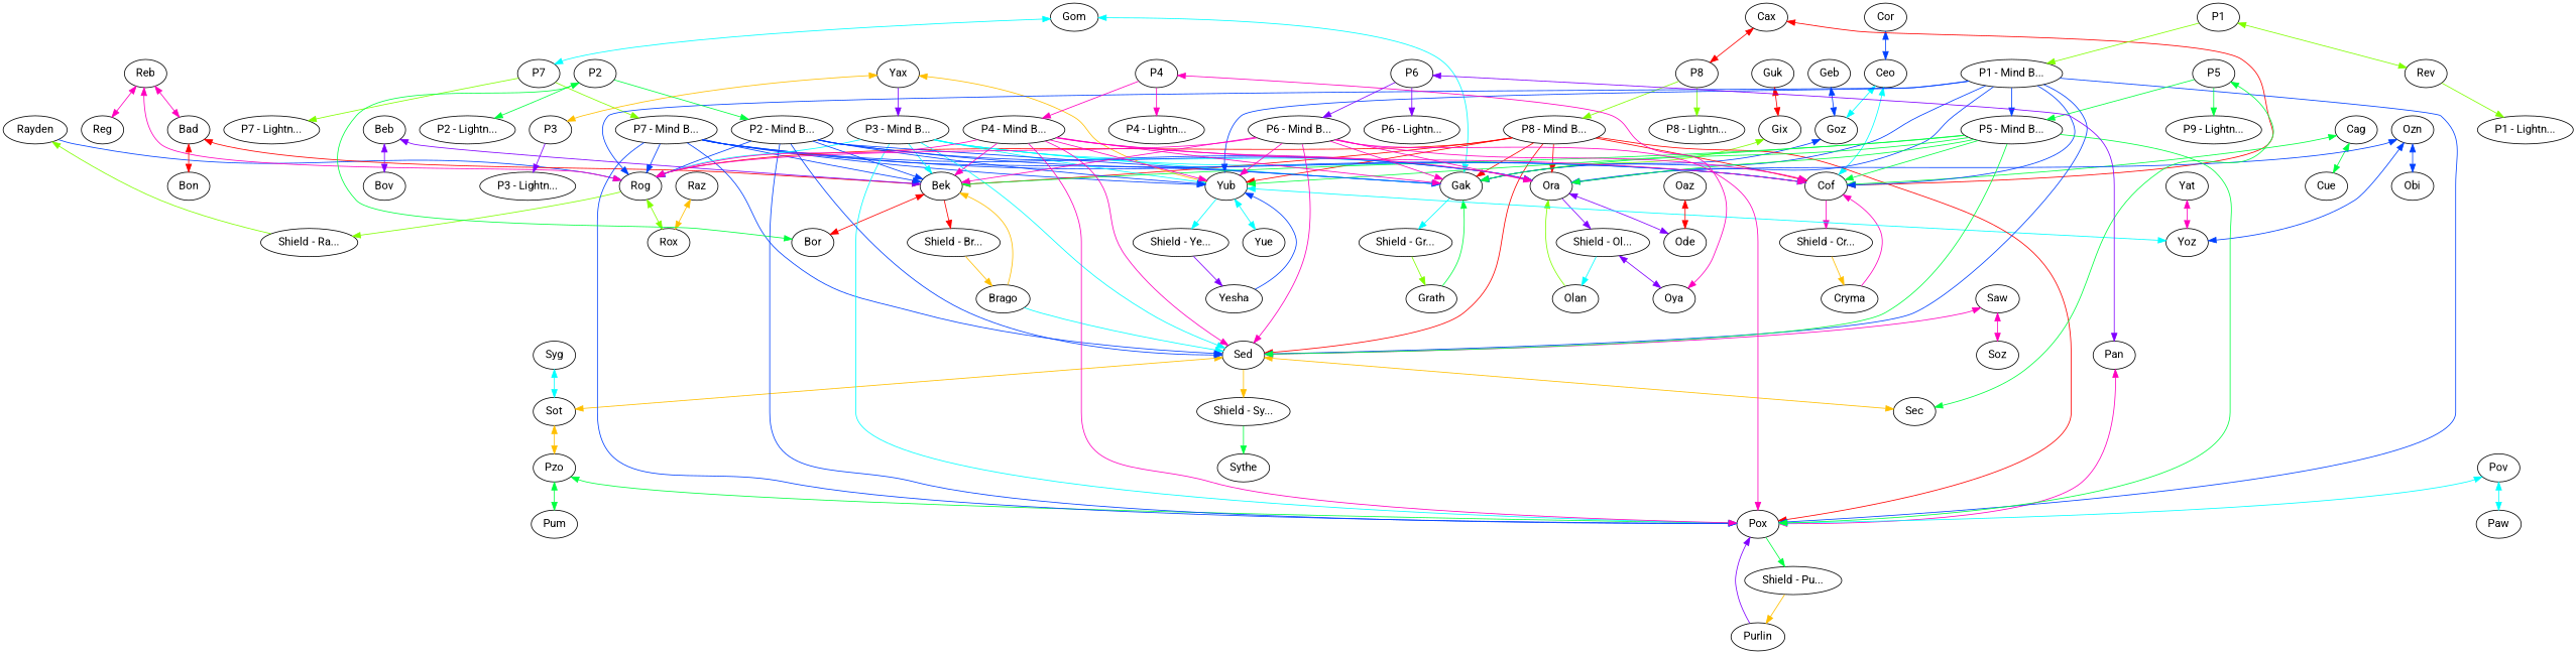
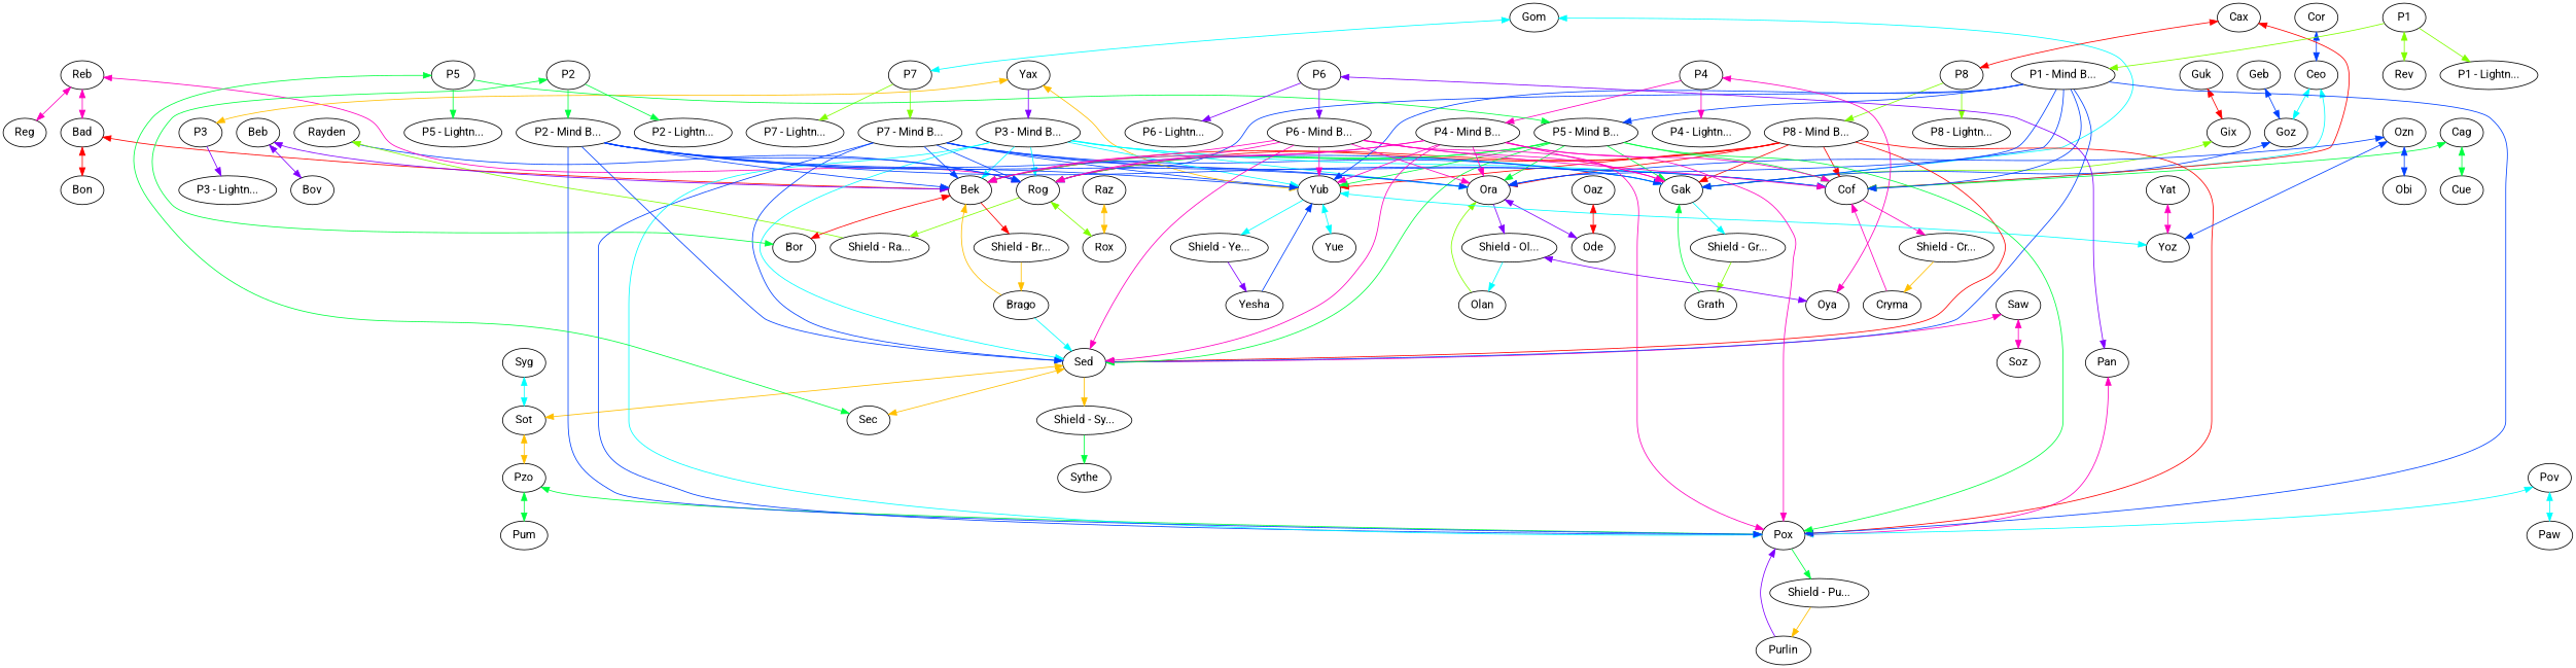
  graph {
    fontname=Roboto
    node [fontname=Roboto]
    edge [color="0.625,1,1" dir=forward fontname=Roboto]
    n1 [label=Rayden]
    n2 [label=Rog]
    n3 [label="Shield - Ra..."]
    n4 [label=Rox]
    n5 [label=Brago]
    n6 [label=Bek]
    n7 [label=Sed]
    n8 [label="Shield - Br..."]
    n9 [label=Bor]
    n10 [label=Sythe]
    n11 [label="Shield - Sy..."]
    n12 [label=Sec]
    n13 [label=Sot]
    n14 [label=Purlin]
    n15 [label=Pox]
    n16 [label="Shield - Pu..."]
    n17 [label=Cryma]
    n18 [label=Cof]
    n19 [label="Shield - Cr..."]
    n20 [label=Grath]
    n21 [label=Gak]
    n22 [label="Shield - Gr..."]
    n23 [label=Olan]
    n24 [label=Ora]
    n25 [label="Shield - Ol..."]
    n26 [label=Ode]
    n27 [label=Yesha]
    n28 [label=Yub]
    n29 [label="Shield - Ye..."]
    n30 [label=Yoz]
    n31 [label=Yue]
    n32 [label=Oya]
    n33 [label=Rev]
    n34 [label=Pzo]
    n35 [label=Raz]
    n36 [label=Reb]
    n37 [label=Reg]
    n38 [label=Bad]
    n39 [label=Bon]
    n40 [label=Beb]
    n41 [label=Bov]
    n42 [label=Saw]
    n43 [label=Soz]
    n44 [label=Pum]
    n45 [label=Syg]
    n46 [label=Pan]
    n47 [label=Pov]
    n48 [label=Paw]
    n49 [label=Gom]
    n50 [label=P7]
    n51 [label="P7 - Mind B..."]
    n52 [label="P7 - Lightn..."]
    n53 [label=Gix]
    n54 [label=Guk]
    n55 [label=Goz]
    n56 [label=Geb]
    n57 [label=Ceo]
    n58 [label=Cor]
    n59 [label=Cax]
    n60 [label=P8]
    n61 [label="P8 - Mind B..."]
    n62 [label="P8 - Lightn..."]
    n63 [label=Cag]
    n64 [label=Cue]
    n65 [label=Oaz]
    n66 [label=Ozn]
    n67 [label=Obi]
    n68 [label=Yat]
    n69 [label=Yax]
    n70 [label=P3]
    n71 [label="P3 - Mind B..."]
    n72 [label="P3 - Lightn..."]
    n73 [label=P1]
    n74 [label="P1 - Mind B..."]
    n75 [label="P1 - Lightn..."]
    n76 [label="P5 - Mind B..."]
    n77 [label=P2]
    n78 [label="P2 - Mind B..."]
    n79 [label="P2 - Lightn..."]
    n80 [label=P4]
    n81 [label="P4 - Mind B..."]
    n82 [label="P4 - Lightn..."]
    n83 [label=P5]
-   n84 [label="P9 - Lightn..."]
+   n84 [label="P5 - Lightn..."]
    n85 [label=P6]
    n86 [label="P6 - Mind B..."]
    n87 [label="P6 - Lightn..."]
    n1 -- n2
    n2 -- n3 [color="0.25,1,1"]
    n2 -- n4 [color="0.25,1,1" dir=both]
    n3 -- n1 [color="0.25,1,1"]
    n5 -- n6 [color="0.125,1,1"]
    n5 -- n7 [color="0.5,1,1"]
    n6 -- n8 [color="1,1,1"]
    n6 -- n9 [color="1,1,1" dir=both]
    n7 -- n11 [color="0.125,1,1"]
    n7 -- n12 [color="0.125,1,1" dir=both]
    n7 -- n13 [color="0.125,1,1" dir=both]
    n8 -- n5 [color="0.125,1,1"]
    n11 -- n10 [color="0.375,1,1"]
    n13 -- n34 [color="0.125,1,1" dir=both]
    n14 -- n15 [color="0.75,1,1"]
    n15 -- n16 [color="0.375,1,1"]
    n16 -- n14 [color="0.125,1,1"]
    n17 -- n18 [color="0.875,1,1"]
    n18 -- n19 [color="0.875,1,1"]
    n19 -- n17 [color="0.125,1,1"]
    n20 -- n21 [color="0.375,1,1"]
    n21 -- n22 [color="0.5,1,1"]
    n22 -- n20 [color="0.25,1,1"]
    n23 -- n24 [color="0.25,1,1"]
    n24 -- n25 [color="0.75,1,1"]
    n24 -- n26 [color="0.75,1,1" dir=both]
    n25 -- n23 [color="0.5,1,1"]
    n25 -- n32 [color="0.75,1,1" dir=both]
    n27 -- n28
    n28 -- n29 [color="0.5,1,1"]
    n28 -- n30 [color="0.5,1,1" dir=both]
    n28 -- n31 [color="0.5,1,1" dir=both]
    n29 -- n27 [color="0.75,1,1"]
    n34 -- n15 [color="0.375,1,1" dir=both]
    n34 -- n44 [color="0.375,1,1" dir=both]
    n35 -- n4 [color="0.125,1,1" dir=both]
    n36 -- n2 [color="0.875,1,1" dir=both]
    n36 -- n37 [color="0.875,1,1" dir=both]
    n36 -- n38 [color="0.875,1,1" dir=both]
    n38 -- n6 [color="1,1,1" dir=both]
    n38 -- n39 [color="1,1,1" dir=both]
    n40 -- n6 [color="0.75,1,1" dir=both]
    n40 -- n41 [color="0.75,1,1" dir=both]
    n42 -- n7 [color="0.875,1,1" dir=both]
    n42 -- n43 [color="0.875,1,1" dir=both]
    n45 -- n13 [color="0.5,1,1" dir=both]
    n46 -- n15 [color="0.875,1,1" dir=both]
    n47 -- n15 [color="0.5,1,1" dir=both]
    n47 -- n48 [color="0.5,1,1" dir=both]
    n49 -- n21 [color="0.5,1,1" dir=both]
    n49 -- n50 [color="0.5,1,1" dir=both]
    n50 -- n51 [color="0.25,1,1"]
    n50 -- n52 [color="0.25,1,1"]
    n51 -- n2
    n51 -- n6
    n51 -- n7
    n51 -- n15
    n51 -- n18
    n51 -- n21
    n51 -- n24
    n51 -- n28
    n53 -- n21 [color="0.25,1,1" dir=both]
    n54 -- n53 [color="1,1,1" dir=both]
    n55 -- n21 [dir=both]
    n56 -- n55 [dir=both]
    n57 -- n18 [color="0.5,1,1" dir=both]
    n57 -- n55 [color="0.5,1,1" dir=both]
    n58 -- n57 [dir=both]
    n59 -- n18 [color="1,1,1" dir=both]
    n59 -- n60 [color="1,1,1" dir=both]
    n60 -- n61 [color="0.25,1,1"]
    n60 -- n62 [color="0.25,1,1"]
    n61 -- n2 [color="1,1,1"]
    n61 -- n6 [color="1,1,1"]
    n61 -- n7 [color="1,1,1"]
    n61 -- n15 [color="1,1,1"]
    n61 -- n18 [color="1,1,1"]
    n61 -- n21 [color="1,1,1"]
    n61 -- n24 [color="1,1,1"]
    n61 -- n28 [color="1,1,1"]
    n63 -- n18 [color="0.375,1,1" dir=both]
    n63 -- n64 [color="0.375,1,1" dir=both]
    n65 -- n26 [color="1,1,1" dir=both]
    n66 -- n24 [dir=both]
    n66 -- n30 [dir=both]
    n66 -- n67 [dir=both]
    n68 -- n30 [color="0.875,1,1" dir=both]
    n69 -- n28 [color="0.125,1,1" dir=both]
    n69 -- n70 [color="0.125,1,1" dir=both]
    n69 -- n71 [color="0.75,1,1"]
    n70 -- n72 [color="0.75,1,1"]
    n71 -- n2 [color="0.5,1,1"]
    n71 -- n6 [color="0.5,1,1"]
    n71 -- n7 [color="0.5,1,1"]
    n71 -- n15 [color="0.5,1,1"]
    n71 -- n18 [color="0.5,1,1"]
    n71 -- n21 [color="0.5,1,1"]
    n71 -- n24 [color="0.5,1,1"]
    n71 -- n28 [color="0.5,1,1"]
    n73 -- n33 [color="0.25,1,1" dir=both]
    n73 -- n74 [color="0.25,1,1"]
-   n33 -- n75 [color="0.25,1,1"]
+   n73 -- n75 [color="0.25,1,1"]
    n74 -- n2
    n74 -- n7
    n74 -- n15
    n74 -- n18
    n74 -- n21
    n74 -- n24
    n74 -- n28
    n74 -- n76
+   n76 -- n2 [color="0.375,1,1"]
    n76 -- n6 [color="0.375,1,1"]
    n76 -- n7 [color="0.375,1,1"]
    n76 -- n15 [color="0.375,1,1"]
    n76 -- n18 [color="0.375,1,1"]
    n76 -- n21 [color="0.375,1,1"]
    n76 -- n24 [color="0.375,1,1"]
    n76 -- n28 [color="0.375,1,1"]
    n77 -- n9 [color="0.375,1,1" dir=both]
    n77 -- n78 [color="0.375,1,1"]
    n77 -- n79 [color="0.375,1,1"]
    n78 -- n2
    n78 -- n6
    n78 -- n7
    n78 -- n15
    n78 -- n18
    n78 -- n21
    n78 -- n24
    n78 -- n28
    n80 -- n32 [color="0.875,1,1" dir=both]
    n80 -- n81 [color="0.875,1,1"]
    n80 -- n82 [color="0.875,1,1"]
    n81 -- n2 [color="0.875,1,1"]
    n81 -- n6 [color="0.875,1,1"]
    n81 -- n7 [color="0.875,1,1"]
    n81 -- n15 [color="0.875,1,1"]
    n81 -- n18 [color="0.875,1,1"]
    n81 -- n21 [color="0.875,1,1"]
    n81 -- n24 [color="0.875,1,1"]
    n81 -- n28 [color="0.875,1,1"]
    n83 -- n12 [color="0.375,1,1" dir=both]
    n83 -- n76 [color="0.375,1,1"]
    n83 -- n84 [color="0.375,1,1"]
    n85 -- n46 [color="0.75,1,1" dir=both]
    n85 -- n86 [color="0.75,1,1"]
    n85 -- n87 [color="0.75,1,1"]
    n86 -- n2 [color="0.875,1,1"]
    n86 -- n6 [color="0.875,1,1"]
    n86 -- n7 [color="0.875,1,1"]
    n86 -- n15 [color="0.875,1,1"]
    n86 -- n18 [color="0.875,1,1"]
    n86 -- n21 [color="0.875,1,1"]
    n86 -- n24 [color="0.875,1,1"]
    n86 -- n28 [color="0.875,1,1"]
  }
